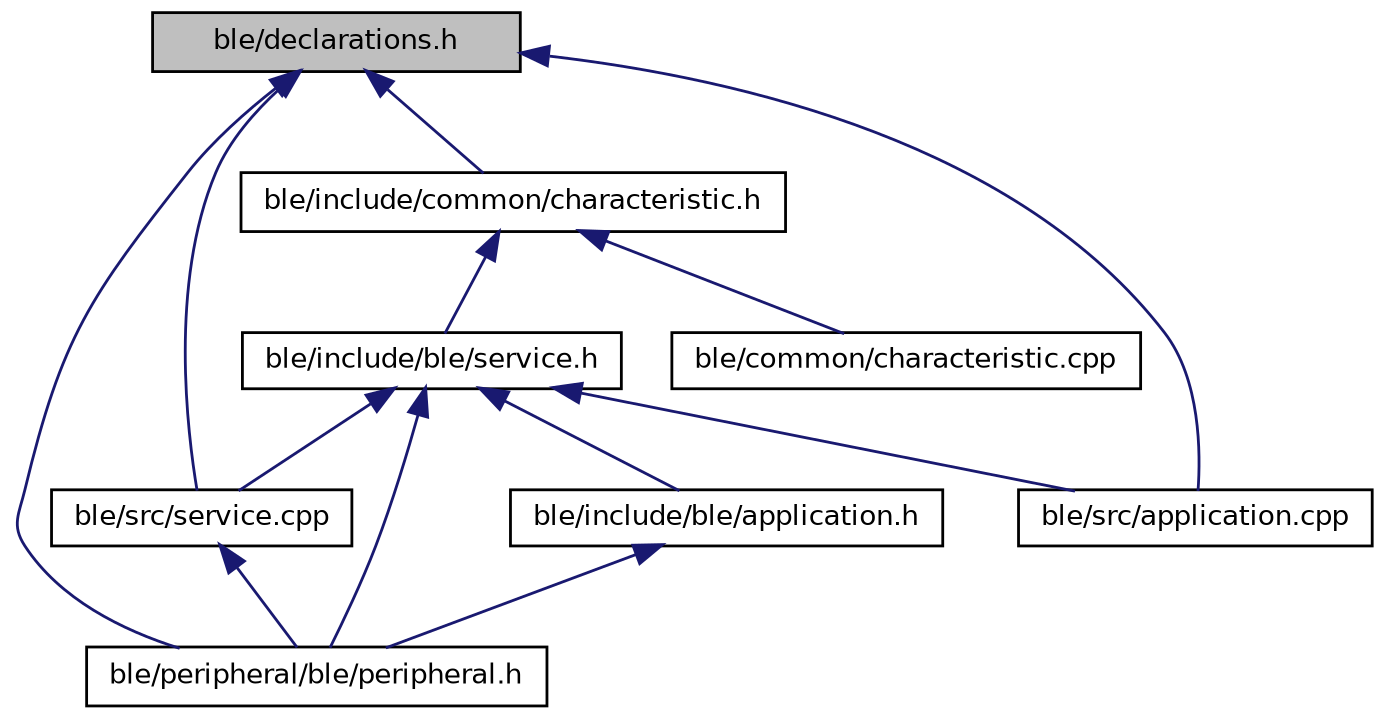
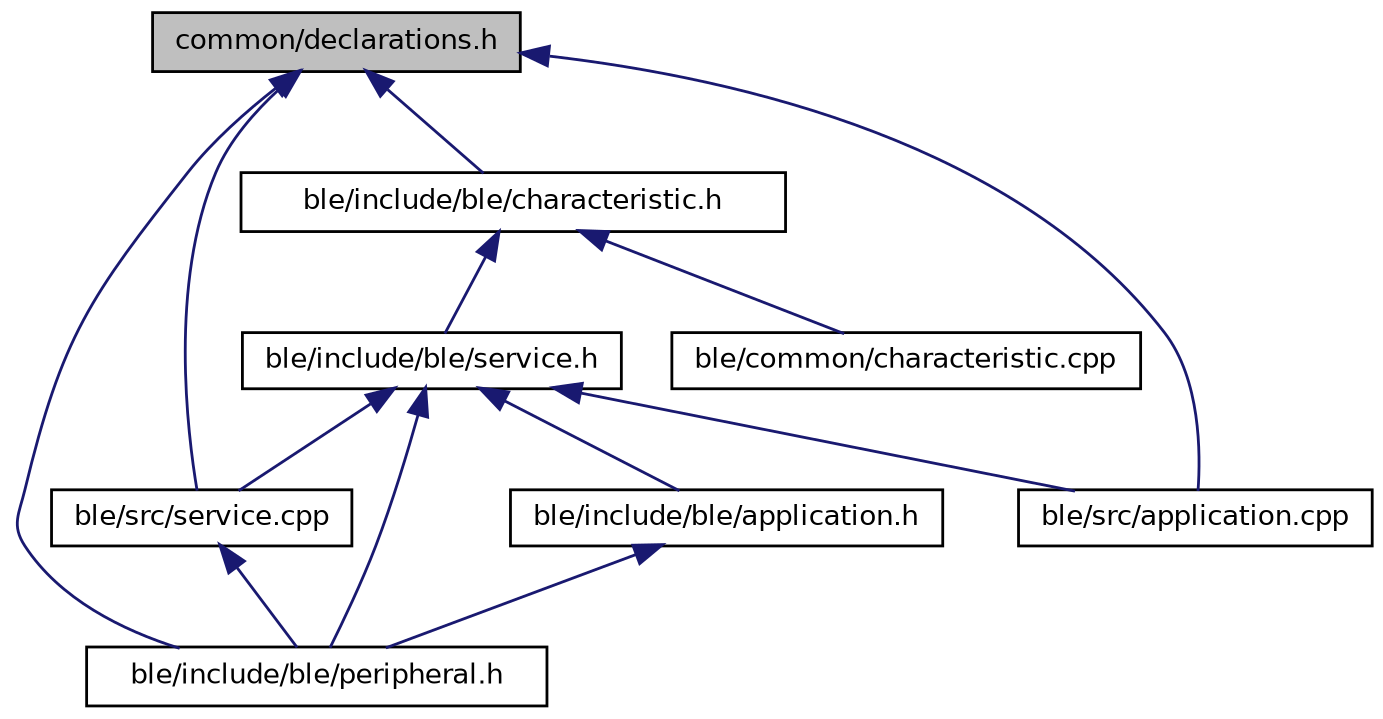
  digraph {
    node [color=black fillcolor=white fontname=Helvetica fontsize=10 shape=record style=filled]
    edge [color=midnightblue dir=back fontname=Helvetica fontsize=10 labelfontname=Helvetica labelfontsize=10 style=solid]
-   n1 [fillcolor=grey75 fontcolor=black height=0.2 label="ble/declarations.h" width=0.4]
-   n2 [height=0.2 label="ble/include/common/characteristic.h" width=0.4]
-   n3 [height=0.2 label="ble/peripheral/ble/peripheral.h" width=0.4]
+   n1 [fillcolor=grey75 fontcolor=black height=0.2 label="common/declarations.h" width=0.4]
+   n2 [height=0.2 label="ble/include/ble/characteristic.h" width=0.4]
+   n3 [height=0.2 label="ble/include/ble/peripheral.h" width=0.4]
    n4 [height=0.2 label="ble/src/application.cpp" width=0.4]
    n5 [height=0.2 label="ble/src/service.cpp" width=0.4]
    n6 [height=0.2 label="ble/include/ble/service.h" width=0.4]
    n7 [height=0.2 label="ble/common/characteristic.cpp" width=0.4]
    n8 [height=0.2 label="ble/include/ble/application.h" width=0.4]
    n1 -> n2
    n1 -> n3
    n1 -> n4
    n1 -> n5
    n2 -> n6
    n2 -> n7
    n5 -> n3
    n6 -> n3
    n6 -> n4
    n6 -> n5
    n6 -> n8
    n8 -> n3
  }
